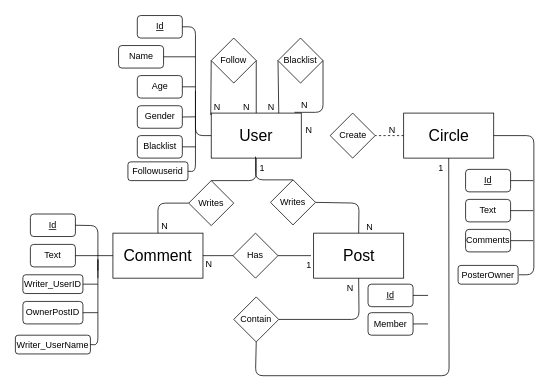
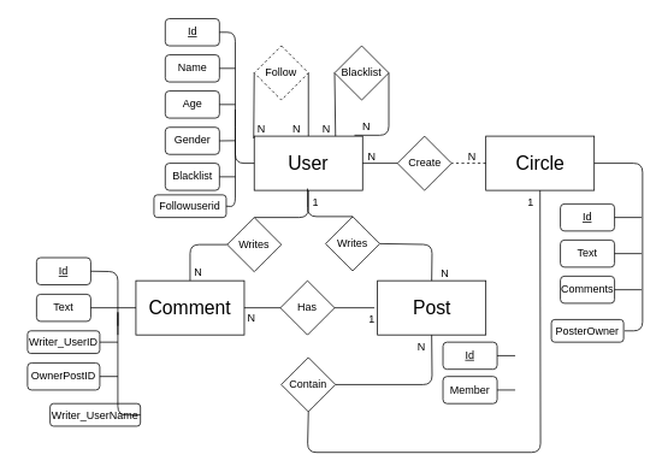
  <mxCell id="0" />
  <mxCell id="1" parent="0" />
  <mxCell id="2" value="&lt;font style=&quot;font-size: 21px&quot;&gt;Circle&lt;/font&gt;" style="rounded=0;whiteSpace=wrap;html=1;" vertex="1" parent="1"><mxGeometry x="537.5" y="150" width="120" height="60" as="geometry" /></mxCell>
  <mxCell id="3" value="&lt;font style=&quot;font-size: 21px&quot;&gt;Comment&lt;/font&gt;" style="rounded=0;whiteSpace=wrap;html=1;" vertex="1" parent="1"><mxGeometry x="150" y="310" width="120" height="60" as="geometry" /></mxCell>
  <mxCell id="4" value="&lt;font style=&quot;font-size: 21px&quot;&gt;Post&lt;/font&gt;" style="rounded=0;whiteSpace=wrap;html=1;" vertex="1" parent="1"><mxGeometry x="417.5" y="310" width="120" height="60" as="geometry" /></mxCell>
  <mxCell id="5" value="&lt;font style=&quot;font-size: 21px&quot;&gt;User&lt;/font&gt;" style="rounded=0;whiteSpace=wrap;html=1;" vertex="1" parent="1"><mxGeometry x="281" y="150" width="120" height="60" as="geometry" /></mxCell>
  <mxCell id="6" value="&lt;u&gt;Id&lt;/u&gt;" style="rounded=1;whiteSpace=wrap;html=1;" vertex="1" parent="1"><mxGeometry x="490" y="378" width="60" height="30" as="geometry" /></mxCell>
  <mxCell id="7" value="&lt;u&gt;Id&lt;/u&gt;" style="rounded=1;whiteSpace=wrap;html=1;" vertex="1" parent="1"><mxGeometry x="182.5" y="20" width="60" height="30" as="geometry" /></mxCell>
  <mxCell id="8" value="&lt;u&gt;Id&lt;/u&gt;" style="rounded=1;whiteSpace=wrap;html=1;" vertex="1" parent="1"><mxGeometry x="40" y="284.5" width="60" height="30" as="geometry" /></mxCell>
  <mxCell id="9" value="&lt;u&gt;Id&lt;/u&gt;" style="rounded=1;whiteSpace=wrap;html=1;" vertex="1" parent="1"><mxGeometry x="620" y="225" width="60" height="30" as="geometry" /></mxCell>
- <mxCell id="10" value="Name" style="rounded=1;whiteSpace=wrap;html=1;" vertex="1" parent="1"><mxGeometry x="157.5" y="60" width="60" height="30" as="geometry" /></mxCell>
+ <mxCell id="10" value="Name" style="rounded=1;whiteSpace=wrap;html=1;" vertex="1" parent="1"><mxGeometry x="182.5" y="60" width="60" height="30" as="geometry" /></mxCell>
  <mxCell id="11" value="Gender" style="rounded=1;whiteSpace=wrap;html=1;" vertex="1" parent="1"><mxGeometry x="182.5" y="140.2" width="60" height="30" as="geometry" /></mxCell>
  <mxCell id="12" value="Age" style="rounded=1;whiteSpace=wrap;html=1;" vertex="1" parent="1"><mxGeometry x="182.5" y="100" width="60" height="30" as="geometry" /></mxCell>
  <mxCell id="13" value="Blacklist&lt;br&gt;" style="rounded=1;whiteSpace=wrap;html=1;" vertex="1" parent="1"><mxGeometry x="182.5" y="180" width="60" height="30" as="geometry" /></mxCell>
  <mxCell id="14" value="Followuserid" style="rounded=1;whiteSpace=wrap;html=1;" vertex="1" parent="1"><mxGeometry x="170" y="215" width="80" height="25" as="geometry" /></mxCell>
  <mxCell id="15" value="Member" style="rounded=1;whiteSpace=wrap;html=1;" vertex="1" parent="1"><mxGeometry x="490" y="416" width="60" height="30" as="geometry" /></mxCell>
  <mxCell id="16" value="Text" style="rounded=1;whiteSpace=wrap;html=1;" vertex="1" parent="1"><mxGeometry x="40" y="325" width="60" height="30" as="geometry" /></mxCell>
  <mxCell id="17" value="OwnerPostID" style="rounded=1;whiteSpace=wrap;html=1;" vertex="1" parent="1"><mxGeometry x="30" y="401" width="80" height="30" as="geometry" /></mxCell>
  <mxCell id="18" value="Writer_UserID" style="rounded=1;whiteSpace=wrap;html=1;" vertex="1" parent="1"><mxGeometry x="30" y="365.5" width="80" height="25" as="geometry" /></mxCell>
- <mxCell id="19" value="Writer_UserName" style="rounded=1;whiteSpace=wrap;html=1;" vertex="1" parent="1"><mxGeometry x="20" y="446" width="100" height="25" as="geometry" /></mxCell>
+ <mxCell id="19" value="Writer_UserName" style="rounded=1;whiteSpace=wrap;html=1;" vertex="1" parent="1"><mxGeometry x="55" y="446" width="100" height="25" as="geometry" /></mxCell>
  <mxCell id="20" value="Text" style="rounded=1;whiteSpace=wrap;html=1;" vertex="1" parent="1"><mxGeometry x="620" y="265" width="60" height="30" as="geometry" /></mxCell>
  <mxCell id="21" value="PosterOwner" style="rounded=1;whiteSpace=wrap;html=1;" vertex="1" parent="1"><mxGeometry x="610" y="353" width="80" height="25" as="geometry" /></mxCell>
  <mxCell id="22" value="Comments" style="rounded=1;whiteSpace=wrap;html=1;" vertex="1" parent="1"><mxGeometry x="620" y="305" width="60" height="30" as="geometry" /></mxCell>
  <mxCell id="23" value="" style="endArrow=none;html=1;entryX=0.5;entryY=1;entryDx=0;entryDy=0;exitX=0.5;exitY=0;exitDx=0;exitDy=0;" edge="1" parent="1" source="24" target="5"><mxGeometry width="50" height="50" relative="1" as="geometry"><mxPoint x="20" y="540" as="sourcePoint" /><mxPoint x="70" y="490" as="targetPoint" /><Array as="points"><mxPoint x="341" y="240" /></Array></mxGeometry></mxCell>
  <mxCell id="24" value="Writes" style="rhombus;whiteSpace=wrap;html=1;" vertex="1" parent="1"><mxGeometry x="251" y="240" width="60" height="60" as="geometry" /></mxCell>
  <mxCell id="25" value="" style="endArrow=none;html=1;entryX=0.5;entryY=0;entryDx=0;entryDy=0;exitX=1;exitY=0.5;exitDx=0;exitDy=0;" edge="1" parent="1" source="58" target="4"><mxGeometry width="50" height="50" relative="1" as="geometry"><mxPoint x="350" y="250" as="sourcePoint" /><mxPoint x="351" y="220" as="targetPoint" /><Array as="points"><mxPoint x="478" y="270" /></Array></mxGeometry></mxCell>
  <mxCell id="26" value="" style="endArrow=none;html=1;entryX=0;entryY=0.5;entryDx=0;entryDy=0;exitX=0.5;exitY=0;exitDx=0;exitDy=0;" edge="1" parent="1" source="3" target="24"><mxGeometry width="50" height="50" relative="1" as="geometry"><mxPoint x="340" y="340" as="sourcePoint" /><mxPoint x="361" y="230" as="targetPoint" /><Array as="points"><mxPoint x="210" y="270" /></Array></mxGeometry></mxCell>
  <mxCell id="27" value="Contain" style="rhombus;whiteSpace=wrap;html=1;" vertex="1" parent="1"><mxGeometry x="311" y="395" width="60" height="60" as="geometry" /></mxCell>
  <mxCell id="28" value="" style="endArrow=none;html=1;entryX=0.5;entryY=1;entryDx=0;entryDy=0;exitX=0.5;exitY=1;exitDx=0;exitDy=0;" edge="1" parent="1" source="27" target="2"><mxGeometry width="50" height="50" relative="1" as="geometry"><mxPoint x="350" y="250" as="sourcePoint" /><mxPoint x="351" y="220" as="targetPoint" /><Array as="points"><mxPoint x="340" y="500" /><mxPoint x="598" y="500" /></Array></mxGeometry></mxCell>
  <mxCell id="29" value="" style="endArrow=none;html=1;entryX=0.5;entryY=1;entryDx=0;entryDy=0;exitX=1;exitY=0.5;exitDx=0;exitDy=0;" edge="1" parent="1" source="27" target="4"><mxGeometry width="50" height="50" relative="1" as="geometry"><mxPoint x="360" y="260" as="sourcePoint" /><mxPoint x="361" y="230" as="targetPoint" /><Array as="points"><mxPoint x="478" y="425" /></Array></mxGeometry></mxCell>
  <mxCell id="30" value="Create" style="rhombus;whiteSpace=wrap;html=1;" vertex="1" parent="1"><mxGeometry x="439.5" y="150" width="60" height="60" as="geometry" /></mxCell>
+ <mxCell id="31" value="" style="endArrow=none;html=1;entryX=1;entryY=0.5;entryDx=0;entryDy=0;exitX=0;exitY=0.5;exitDx=0;exitDy=0;" edge="1" parent="1" source="30" target="5"><mxGeometry width="50" height="50" relative="1" as="geometry"><mxPoint x="350" y="250" as="sourcePoint" /><mxPoint x="351" y="220" as="targetPoint" /></mxGeometry></mxCell>
  <mxCell id="32" value="" style="endArrow=none;html=1;entryX=1;entryY=0.5;entryDx=0;entryDy=0;exitX=0;exitY=0.5;exitDx=0;exitDy=0;dashed=1;" edge="1" parent="1" source="2" target="30"><mxGeometry width="50" height="50" relative="1" as="geometry"><mxPoint x="360" y="260" as="sourcePoint" /><mxPoint x="361" y="230" as="targetPoint" /></mxGeometry></mxCell>
  <mxCell id="33" value="" style="endArrow=none;html=1;entryX=1;entryY=0.5;entryDx=0;entryDy=0;" edge="1" parent="1" target="15"><mxGeometry width="50" height="50" relative="1" as="geometry"><mxPoint x="570" y="431" as="sourcePoint" /><mxPoint x="361" y="230" as="targetPoint" /></mxGeometry></mxCell>
  <mxCell id="34" value="" style="endArrow=none;html=1;entryX=1;entryY=0.5;entryDx=0;entryDy=0;" edge="1" parent="1" target="6"><mxGeometry width="50" height="50" relative="1" as="geometry"><mxPoint x="570" y="393" as="sourcePoint" /><mxPoint x="371" y="240" as="targetPoint" /></mxGeometry></mxCell>
  <mxCell id="35" value="" style="endArrow=none;html=1;entryX=1;entryY=0.5;entryDx=0;entryDy=0;exitX=1;exitY=0.5;exitDx=0;exitDy=0;" edge="1" parent="1" source="2"><mxGeometry width="50" height="50" relative="1" as="geometry"><mxPoint x="679" y="234.5" as="sourcePoint" /><mxPoint x="691" y="365.5" as="targetPoint" /><Array as="points"><mxPoint x="711" y="180" /><mxPoint x="711" y="365.5" /></Array></mxGeometry></mxCell>
  <mxCell id="36" value="" style="endArrow=none;html=1;exitX=1;exitY=0.5;exitDx=0;exitDy=0;" edge="1" parent="1" source="22"><mxGeometry width="50" height="50" relative="1" as="geometry"><mxPoint x="350" y="250" as="sourcePoint" /><mxPoint x="710" y="320" as="targetPoint" /></mxGeometry></mxCell>
  <mxCell id="37" value="" style="endArrow=none;html=1;" edge="1" parent="1"><mxGeometry width="50" height="50" relative="1" as="geometry"><mxPoint x="680" y="280" as="sourcePoint" /><mxPoint x="710" y="280" as="targetPoint" /></mxGeometry></mxCell>
  <mxCell id="38" value="" style="endArrow=none;html=1;entryX=1;entryY=0.5;entryDx=0;entryDy=0;" edge="1" parent="1" target="9"><mxGeometry width="50" height="50" relative="1" as="geometry"><mxPoint x="710" y="240" as="sourcePoint" /><mxPoint x="371" y="240" as="targetPoint" /></mxGeometry></mxCell>
  <mxCell id="39" value="" style="endArrow=none;html=1;entryX=1;entryY=0.5;entryDx=0;entryDy=0;" edge="1" parent="1" target="19"><mxGeometry width="50" height="50" relative="1" as="geometry"><mxPoint x="130" y="360" as="sourcePoint" /><mxPoint x="351" y="220" as="targetPoint" /><Array as="points"><mxPoint x="130" y="340" /><mxPoint x="130" y="459" /></Array></mxGeometry></mxCell>
  <mxCell id="40" value="" style="endArrow=none;html=1;entryX=1;entryY=0.5;entryDx=0;entryDy=0;" edge="1" parent="1" target="8"><mxGeometry width="50" height="50" relative="1" as="geometry"><mxPoint x="130" y="370" as="sourcePoint" /><mxPoint x="361" y="230" as="targetPoint" /><Array as="points"><mxPoint x="130" y="300" /></Array></mxGeometry></mxCell>
  <mxCell id="41" value="" style="endArrow=none;html=1;entryX=1;entryY=0.5;entryDx=0;entryDy=0;exitX=0;exitY=0.5;exitDx=0;exitDy=0;" edge="1" parent="1" source="3" target="16"><mxGeometry width="50" height="50" relative="1" as="geometry"><mxPoint x="370" y="270" as="sourcePoint" /><mxPoint x="371" y="240" as="targetPoint" /></mxGeometry></mxCell>
  <mxCell id="42" value="" style="endArrow=none;html=1;entryX=1;entryY=0.5;entryDx=0;entryDy=0;" edge="1" parent="1" target="18"><mxGeometry width="50" height="50" relative="1" as="geometry"><mxPoint x="130" y="378" as="sourcePoint" /><mxPoint x="381" y="250" as="targetPoint" /></mxGeometry></mxCell>
  <mxCell id="43" value="" style="endArrow=none;html=1;entryX=1;entryY=0.5;entryDx=0;entryDy=0;" edge="1" parent="1" target="17"><mxGeometry width="50" height="50" relative="1" as="geometry"><mxPoint x="130" y="416" as="sourcePoint" /><mxPoint x="391" y="260" as="targetPoint" /></mxGeometry></mxCell>
  <mxCell id="44" value="" style="endArrow=none;html=1;entryX=0;entryY=0.5;entryDx=0;entryDy=0;exitX=1;exitY=0.5;exitDx=0;exitDy=0;" edge="1" parent="1" source="7" target="5"><mxGeometry width="50" height="50" relative="1" as="geometry"><mxPoint x="400" y="300" as="sourcePoint" /><mxPoint x="401" y="270" as="targetPoint" /><Array as="points"><mxPoint x="260" y="35" /><mxPoint x="260" y="130" /><mxPoint x="260" y="180" /></Array></mxGeometry></mxCell>
  <mxCell id="45" value="" style="endArrow=none;html=1;exitX=1;exitY=0.5;exitDx=0;exitDy=0;" edge="1" parent="1" source="14"><mxGeometry width="50" height="50" relative="1" as="geometry"><mxPoint x="410" y="310" as="sourcePoint" /><mxPoint x="260" y="120" as="targetPoint" /><Array as="points"><mxPoint x="260" y="228" /></Array></mxGeometry></mxCell>
  <mxCell id="46" value="" style="endArrow=none;html=1;entryX=1;entryY=0.5;entryDx=0;entryDy=0;" edge="1" parent="1" target="10"><mxGeometry width="50" height="50" relative="1" as="geometry"><mxPoint x="260" y="75" as="sourcePoint" /><mxPoint x="421" y="290" as="targetPoint" /></mxGeometry></mxCell>
  <mxCell id="47" value="" style="endArrow=none;html=1;entryX=1;entryY=0.5;entryDx=0;entryDy=0;" edge="1" parent="1" target="12"><mxGeometry width="50" height="50" relative="1" as="geometry"><mxPoint x="260" y="115" as="sourcePoint" /><mxPoint x="431" y="300" as="targetPoint" /></mxGeometry></mxCell>
  <mxCell id="48" value="" style="endArrow=none;html=1;entryX=1;entryY=0.5;entryDx=0;entryDy=0;" edge="1" parent="1" target="13"><mxGeometry width="50" height="50" relative="1" as="geometry"><mxPoint x="260" y="195" as="sourcePoint" /><mxPoint x="441" y="310" as="targetPoint" /></mxGeometry></mxCell>
  <mxCell id="49" value="" style="endArrow=none;html=1;entryX=1;entryY=0.5;entryDx=0;entryDy=0;" edge="1" parent="1" target="11"><mxGeometry width="50" height="50" relative="1" as="geometry"><mxPoint x="260" y="155" as="sourcePoint" /><mxPoint x="451" y="320" as="targetPoint" /></mxGeometry></mxCell>
  <mxCell id="50" value="Has" style="rhombus;whiteSpace=wrap;html=1;" vertex="1" parent="1"><mxGeometry x="310" y="310" width="60" height="60" as="geometry" /></mxCell>
  <mxCell id="51" value="" style="endArrow=none;html=1;entryX=1;entryY=0.5;entryDx=0;entryDy=0;exitX=0;exitY=0.5;exitDx=0;exitDy=0;" edge="1" parent="1" source="50" target="3"><mxGeometry width="50" height="50" relative="1" as="geometry"><mxPoint x="350" y="250" as="sourcePoint" /><mxPoint x="351" y="220" as="targetPoint" /></mxGeometry></mxCell>
  <mxCell id="52" value="" style="endArrow=none;html=1;exitX=1;exitY=0.5;exitDx=0;exitDy=0;" edge="1" parent="1" source="50"><mxGeometry width="50" height="50" relative="1" as="geometry"><mxPoint x="360" y="260" as="sourcePoint" /><mxPoint x="414" y="340" as="targetPoint" /></mxGeometry></mxCell>
  <mxCell id="53" value="N" style="text;html=1;resizable=0;points=[];autosize=1;align=left;verticalAlign=top;spacingTop=-4;" vertex="1" parent="1"><mxGeometry x="271.5" y="341" width="19" height="14" as="geometry" /></mxCell>
  <mxCell id="54" value="1" style="text;html=1;resizable=0;points=[];autosize=1;align=left;verticalAlign=top;spacingTop=-4;" vertex="1" parent="1"><mxGeometry x="406" y="343" width="16" height="14" as="geometry" /></mxCell>
  <mxCell id="55" value="N" style="text;html=1;resizable=0;points=[];autosize=1;align=left;verticalAlign=top;spacingTop=-4;" vertex="1" parent="1"><mxGeometry x="212.5" y="291" width="19" height="14" as="geometry" /></mxCell>
  <mxCell id="56" value="1" style="text;html=1;resizable=0;points=[];autosize=1;align=left;verticalAlign=top;spacingTop=-4;" vertex="1" parent="1"><mxGeometry x="344" y="213.5" width="16" height="14" as="geometry" /></mxCell>
  <mxCell id="57" value="N" style="text;html=1;resizable=0;points=[];autosize=1;align=left;verticalAlign=top;spacingTop=-4;" vertex="1" parent="1"><mxGeometry x="485.5" y="292" width="19" height="14" as="geometry" /></mxCell>
  <mxCell id="58" value="Writes" style="rhombus;whiteSpace=wrap;html=1;" vertex="1" parent="1"><mxGeometry x="360" y="239" width="60" height="60" as="geometry" /></mxCell>
  <mxCell id="59" value="" style="endArrow=none;html=1;entryX=0.5;entryY=0;entryDx=0;entryDy=0;" edge="1" parent="1" target="58"><mxGeometry width="50" height="50" relative="1" as="geometry"><mxPoint x="340" y="208" as="sourcePoint" /><mxPoint x="478" y="310" as="targetPoint" /><Array as="points"><mxPoint x="340" y="239" /></Array></mxGeometry></mxCell>
  <mxCell id="60" value="N" style="text;html=1;resizable=0;points=[];autosize=1;align=left;verticalAlign=top;spacingTop=-4;" vertex="1" parent="1"><mxGeometry x="460" y="373" width="19" height="14" as="geometry" /></mxCell>
  <mxCell id="61" value="1" style="text;html=1;resizable=0;points=[];autosize=1;align=left;verticalAlign=top;spacingTop=-4;" vertex="1" parent="1"><mxGeometry x="582" y="213.5" width="16" height="14" as="geometry" /></mxCell>
  <mxCell id="62" value="N" style="text;html=1;resizable=0;points=[];autosize=1;align=left;verticalAlign=top;spacingTop=-4;" vertex="1" parent="1"><mxGeometry x="404.5" y="163" width="19" height="14" as="geometry" /></mxCell>
  <mxCell id="63" value="N" style="text;html=1;resizable=0;points=[];autosize=1;align=left;verticalAlign=top;spacingTop=-4;" vertex="1" parent="1"><mxGeometry x="515.5" y="163" width="19" height="14" as="geometry" /></mxCell>
- <mxCell id="64" value="Follow" style="rhombus;whiteSpace=wrap;html=1;" vertex="1" parent="1"><mxGeometry x="281" y="50" width="60" height="60" as="geometry" /></mxCell>
+ <mxCell id="64" value="Follow" style="rhombus;whiteSpace=wrap;html=1;dashed=1;" vertex="1" parent="1"><mxGeometry x="281" y="50" width="60" height="60" as="geometry" /></mxCell>
  <mxCell id="65" value="Blacklist" style="rhombus;whiteSpace=wrap;html=1;" vertex="1" parent="1"><mxGeometry x="370" y="50" width="60" height="60" as="geometry" /></mxCell>
  <mxCell id="66" value="" style="endArrow=none;html=1;entryX=0;entryY=0.5;entryDx=0;entryDy=0;exitX=0.75;exitY=0;exitDx=0;exitDy=0;" edge="1" parent="1" source="5" target="65"><mxGeometry width="50" height="50" relative="1" as="geometry"><mxPoint x="20" y="572" as="sourcePoint" /><mxPoint x="70" y="522" as="targetPoint" /></mxGeometry></mxCell>
  <mxCell id="67" value="" style="endArrow=none;html=1;entryX=0.925;entryY=-0.017;entryDx=0;entryDy=0;exitX=1;exitY=0.5;exitDx=0;exitDy=0;entryPerimeter=0;" edge="1" parent="1" source="65" target="5"><mxGeometry width="50" height="50" relative="1" as="geometry"><mxPoint x="381" y="160" as="sourcePoint" /><mxPoint x="380" y="90" as="targetPoint" /><Array as="points"><mxPoint x="430" y="149" /></Array></mxGeometry></mxCell>
  <mxCell id="68" value="" style="endArrow=none;html=1;entryX=1;entryY=0.5;entryDx=0;entryDy=0;exitX=0.5;exitY=0;exitDx=0;exitDy=0;" edge="1" parent="1" source="5" target="64"><mxGeometry width="50" height="50" relative="1" as="geometry"><mxPoint x="20" y="572" as="sourcePoint" /><mxPoint x="70" y="522" as="targetPoint" /></mxGeometry></mxCell>
  <mxCell id="69" value="" style="endArrow=none;html=1;entryX=0;entryY=0.5;entryDx=0;entryDy=0;exitX=-0.005;exitY=0.043;exitDx=0;exitDy=0;exitPerimeter=0;" edge="1" parent="1" source="5" target="64"><mxGeometry width="50" height="50" relative="1" as="geometry"><mxPoint x="351" y="160" as="sourcePoint" /><mxPoint x="351" y="90" as="targetPoint" /></mxGeometry></mxCell>
  <mxCell id="70" value="N" style="text;html=1;resizable=0;points=[];autosize=1;align=left;verticalAlign=top;spacingTop=-4;" vertex="1" parent="1"><mxGeometry x="355" y="132" width="19" height="14" as="geometry" /></mxCell>
  <mxCell id="71" value="N" style="text;html=1;resizable=0;points=[];autosize=1;align=left;verticalAlign=top;spacingTop=-4;" vertex="1" parent="1"><mxGeometry x="398.5" y="129.5" width="19" height="14" as="geometry" /></mxCell>
  <mxCell id="72" value="N" style="text;html=1;resizable=0;points=[];autosize=1;align=left;verticalAlign=top;spacingTop=-4;" vertex="1" parent="1"><mxGeometry x="282.5" y="133" width="19" height="14" as="geometry" /></mxCell>
  <mxCell id="73" value="N" style="text;html=1;resizable=0;points=[];autosize=1;align=left;verticalAlign=top;spacingTop=-4;" vertex="1" parent="1"><mxGeometry x="322" y="133" width="19" height="14" as="geometry" /></mxCell>
